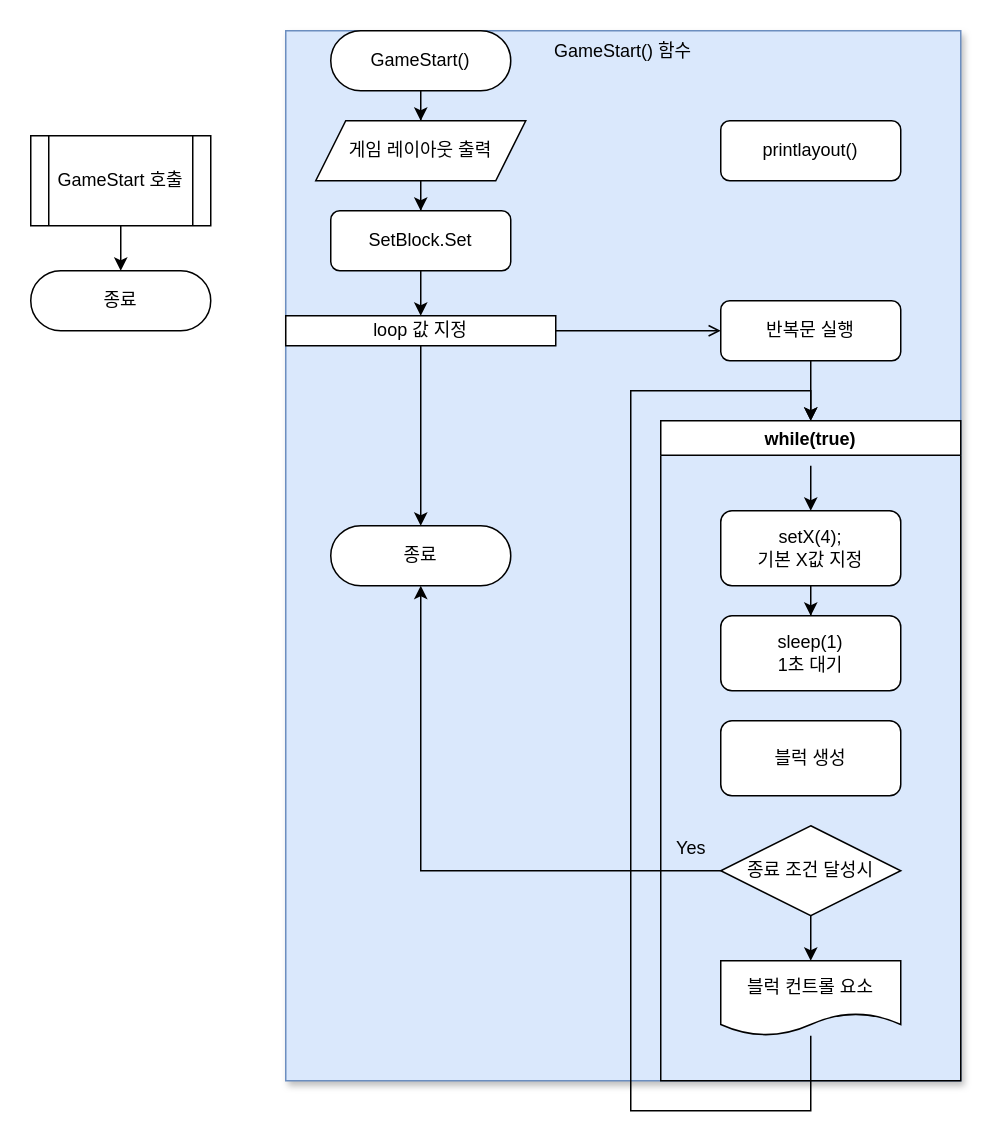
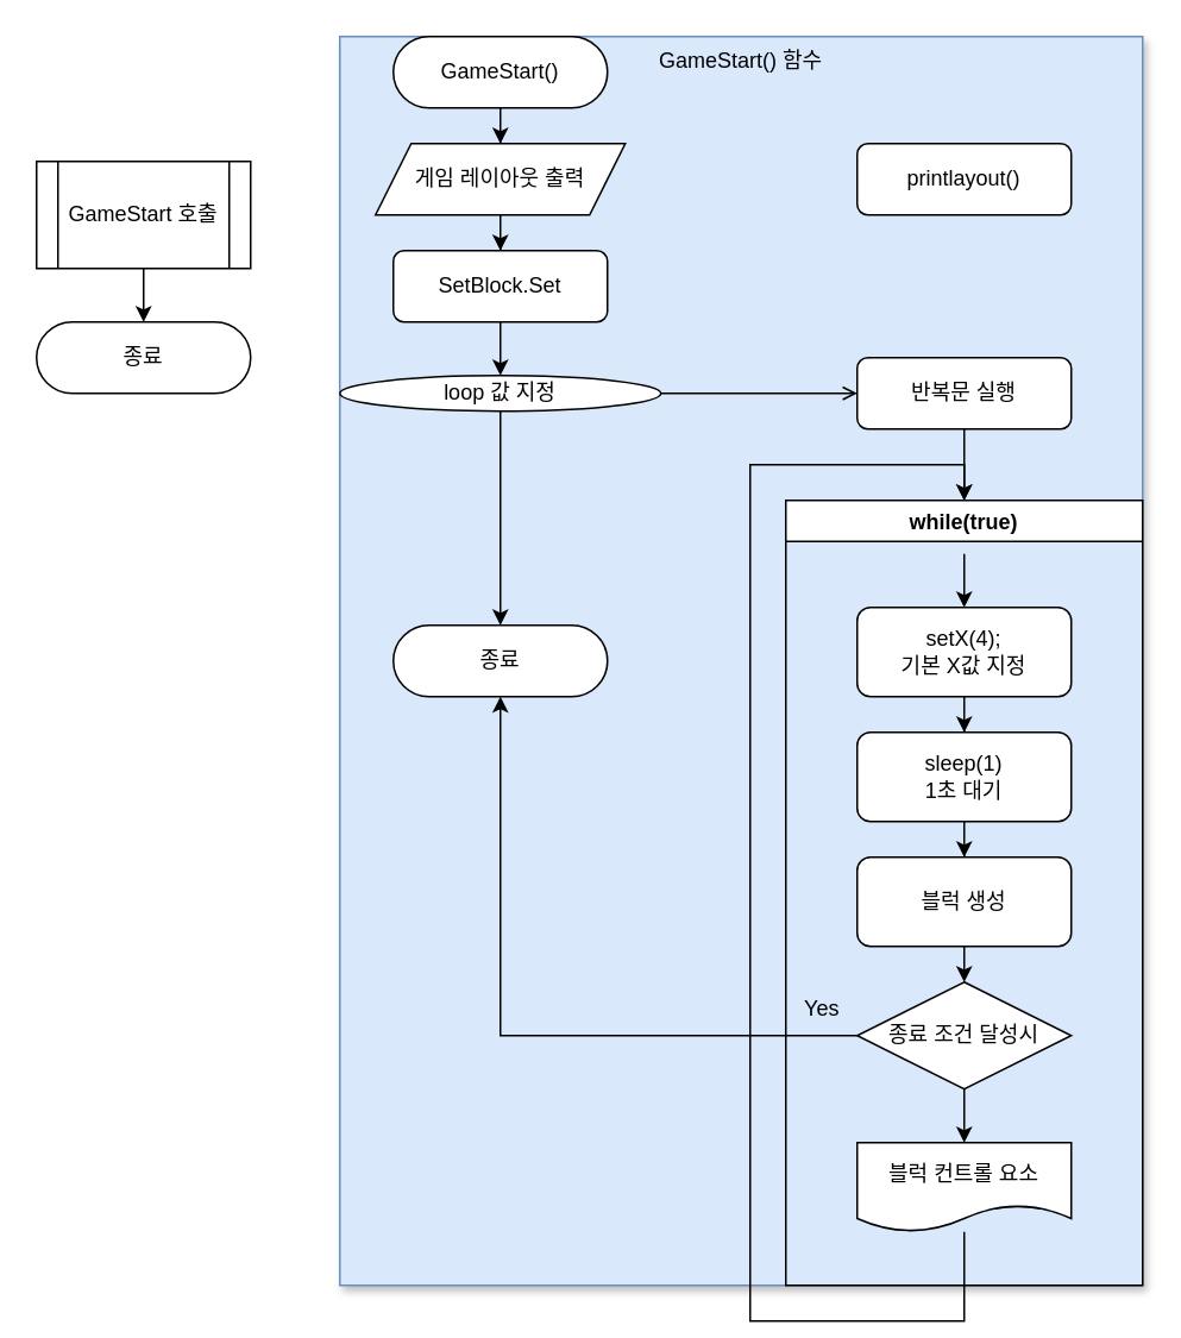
  <mxCell id="0" />
  <mxCell id="1" parent="0" />
  <mxCell id="2" style="edgeStyle=orthogonalEdgeStyle;rounded=0;orthogonalLoop=1;jettySize=auto;html=1;" edge="1" parent="1" source="3" target="4"><mxGeometry relative="1" as="geometry" /></mxCell>
  <mxCell id="3" value="GameStart 호출" style="shape=process;whiteSpace=wrap;html=1;backgroundOutline=1;" vertex="1" parent="1"><mxGeometry x="20" y="90" width="120" height="60" as="geometry" /></mxCell>
  <mxCell id="4" value="종료" style="rounded=1;whiteSpace=wrap;html=1;arcSize=50;" vertex="1" parent="1"><mxGeometry x="20" y="180" width="120" height="40" as="geometry" /></mxCell>
  <mxCell id="5" value="GameStart() 함수" style="group;fillStyle=auto;fillColor=#dae8fc;strokeColor=#6c8ebf;rounded=0;glass=0;shadow=1;" vertex="1" connectable="0" parent="1"><mxGeometry x="190" y="20" width="450" height="700" as="geometry" /></mxCell>
  <mxCell id="6" value="GameStart()" style="rounded=1;whiteSpace=wrap;html=1;fontSize=12;glass=0;strokeWidth=1;shadow=0;arcSize=50;" parent="5" vertex="1"><mxGeometry x="30.0" width="120.0" height="40" as="geometry" /></mxCell>
  <mxCell id="7" value="게임 레이아웃 출력" style="rounded=1;whiteSpace=wrap;html=1;fontSize=12;glass=0;strokeWidth=1;shadow=0;shape=parallelogram;perimeter=parallelogramPerimeter;fixedSize=1;arcSize=0;" vertex="1" parent="5"><mxGeometry x="20" y="60" width="140" height="40" as="geometry" /></mxCell>
  <mxCell id="8" value="" style="edgeStyle=orthogonalEdgeStyle;rounded=0;orthogonalLoop=1;jettySize=auto;html=1;" edge="1" parent="5" source="6" target="7"><mxGeometry relative="1" as="geometry" /></mxCell>
  <mxCell id="9" value="SetBlock.Set" style="rounded=1;whiteSpace=wrap;html=1;fontSize=12;glass=0;strokeWidth=1;shadow=0;" vertex="1" parent="5"><mxGeometry x="30.0" y="120" width="120.0" height="40" as="geometry" /></mxCell>
  <mxCell id="10" value="" style="edgeStyle=orthogonalEdgeStyle;rounded=0;orthogonalLoop=1;jettySize=auto;html=1;" edge="1" parent="5" source="7" target="9"><mxGeometry relative="1" as="geometry" /></mxCell>
  <mxCell id="11" value="printlayout()" style="rounded=1;whiteSpace=wrap;html=1;fontSize=12;glass=0;strokeWidth=1;shadow=0;" vertex="1" parent="5"><mxGeometry x="290.0" y="60" width="120.0" height="40" as="geometry" /></mxCell>
- <mxCell id="12" value="loop 값 지정" style="rounded=1;whiteSpace=wrap;html=1;fontSize=12;glass=0;strokeWidth=1;shadow=0;arcSize=0;" vertex="1" parent="5"><mxGeometry y="190" width="180" height="20" as="geometry" /></mxCell>
+ <mxCell id="12" value="loop 값 지정" style="ellipse;whiteSpace=wrap;html=1;fontSize=12;glass=0;strokeWidth=1;shadow=0;arcSize=0;" vertex="1" parent="5"><mxGeometry y="190" width="180" height="20" as="geometry" /></mxCell>
  <mxCell id="13" value="" style="edgeStyle=orthogonalEdgeStyle;rounded=0;orthogonalLoop=1;jettySize=auto;html=1;" edge="1" parent="5" source="9" target="12"><mxGeometry relative="1" as="geometry" /></mxCell>
  <mxCell id="14" value="while(true)" style="swimlane;" vertex="1" parent="5"><mxGeometry x="250" y="260" width="200" height="440" as="geometry" /></mxCell>
  <mxCell id="15" value="" style="edgeStyle=orthogonalEdgeStyle;rounded=0;orthogonalLoop=1;jettySize=auto;html=1;" edge="1" parent="14" source="16" target="19"><mxGeometry relative="1" as="geometry" /></mxCell>
  <mxCell id="16" value="setX(4);&lt;br&gt;기본 X값 지정" style="rounded=1;whiteSpace=wrap;html=1;fontSize=12;glass=0;strokeWidth=1;shadow=0;" vertex="1" parent="14"><mxGeometry x="40.0" y="60" width="120" height="50" as="geometry" /></mxCell>
  <mxCell id="17" value="" style="endArrow=classic;html=1;rounded=0;entryX=0.5;entryY=0;entryDx=0;entryDy=0;" edge="1" parent="14" target="16"><mxGeometry width="50" height="50" relative="1" as="geometry"><mxPoint x="100" y="30" as="sourcePoint" /><mxPoint x="20.0" y="50" as="targetPoint" /></mxGeometry></mxCell>
+ <mxCell id="18" value="" style="edgeStyle=orthogonalEdgeStyle;rounded=0;orthogonalLoop=1;jettySize=auto;html=1;" edge="1" parent="14" source="19" target="21"><mxGeometry relative="1" as="geometry" /></mxCell>
  <mxCell id="19" value="sleep(1)&lt;br&gt;1초 대기" style="rounded=1;whiteSpace=wrap;html=1;fontSize=12;glass=0;strokeWidth=1;shadow=0;" vertex="1" parent="14"><mxGeometry x="40.0" y="130" width="120" height="50" as="geometry" /></mxCell>
+ <mxCell id="20" style="edgeStyle=orthogonalEdgeStyle;rounded=0;orthogonalLoop=1;jettySize=auto;html=1;exitX=0.5;exitY=1;exitDx=0;exitDy=0;entryX=0.5;entryY=0;entryDx=0;entryDy=0;" edge="1" parent="14" source="21" target="23"><mxGeometry relative="1" as="geometry" /></mxCell>
  <mxCell id="21" value="블럭 생성" style="rounded=1;whiteSpace=wrap;html=1;fontSize=12;glass=0;strokeWidth=1;shadow=0;" vertex="1" parent="14"><mxGeometry x="40.0" y="200" width="120" height="50" as="geometry" /></mxCell>
  <mxCell id="22" value="" style="edgeStyle=orthogonalEdgeStyle;rounded=0;orthogonalLoop=1;jettySize=auto;html=1;" edge="1" parent="14" source="23" target="25"><mxGeometry relative="1" as="geometry" /></mxCell>
  <mxCell id="23" value="종료 조건 달성시" style="rhombus;whiteSpace=wrap;html=1;" vertex="1" parent="14"><mxGeometry x="40.0" y="270" width="120" height="60" as="geometry" /></mxCell>
  <mxCell id="24" style="edgeStyle=orthogonalEdgeStyle;rounded=0;orthogonalLoop=1;jettySize=auto;html=1;entryX=0.5;entryY=0;entryDx=0;entryDy=0;" edge="1" parent="14" source="25" target="14"><mxGeometry relative="1" as="geometry"><mxPoint x="-50" y="90" as="targetPoint" /><Array as="points"><mxPoint x="100" y="460" /><mxPoint x="-20" y="460" /><mxPoint x="-20" y="-20" /><mxPoint x="100" y="-20" /></Array></mxGeometry></mxCell>
  <mxCell id="25" value="블럭 컨트롤 요소" style="shape=document;whiteSpace=wrap;html=1;boundedLbl=1;" vertex="1" parent="14"><mxGeometry x="40.0" y="360" width="120" height="50" as="geometry" /></mxCell>
  <mxCell id="26" value="Yes" style="text;html=1;align=center;verticalAlign=middle;resizable=0;points=[];autosize=1;strokeColor=none;fillColor=none;" vertex="1" parent="14"><mxGeometry y="270" width="40" height="30" as="geometry" /></mxCell>
  <mxCell id="27" style="edgeStyle=orthogonalEdgeStyle;rounded=0;orthogonalLoop=1;jettySize=auto;html=1;exitX=0.5;exitY=1;exitDx=0;exitDy=0;entryX=0.5;entryY=0;entryDx=0;entryDy=0;" edge="1" parent="5" source="28" target="14"><mxGeometry relative="1" as="geometry" /></mxCell>
  <mxCell id="28" value="반복문 실행" style="rounded=1;whiteSpace=wrap;html=1;fontSize=12;glass=0;strokeWidth=1;shadow=0;" vertex="1" parent="5"><mxGeometry x="290.0" y="180" width="120.0" height="40" as="geometry" /></mxCell>
  <mxCell id="29" value="" style="edgeStyle=orthogonalEdgeStyle;rounded=0;orthogonalLoop=1;jettySize=auto;html=1;endArrow=open;" edge="1" parent="5" source="12" target="28"><mxGeometry relative="1" as="geometry" /></mxCell>
  <mxCell id="30" value="종료" style="rounded=1;whiteSpace=wrap;html=1;arcSize=50;" vertex="1" parent="5"><mxGeometry x="30.0" y="330" width="120.0" height="40" as="geometry" /></mxCell>
  <mxCell id="31" style="edgeStyle=orthogonalEdgeStyle;rounded=0;orthogonalLoop=1;jettySize=auto;html=1;entryX=0.5;entryY=0;entryDx=0;entryDy=0;" edge="1" parent="5" source="12" target="30"><mxGeometry relative="1" as="geometry" /></mxCell>
  <mxCell id="32" style="edgeStyle=orthogonalEdgeStyle;rounded=0;orthogonalLoop=1;jettySize=auto;html=1;entryX=0.5;entryY=1;entryDx=0;entryDy=0;" edge="1" parent="5" source="23" target="30"><mxGeometry relative="1" as="geometry" /></mxCell>
